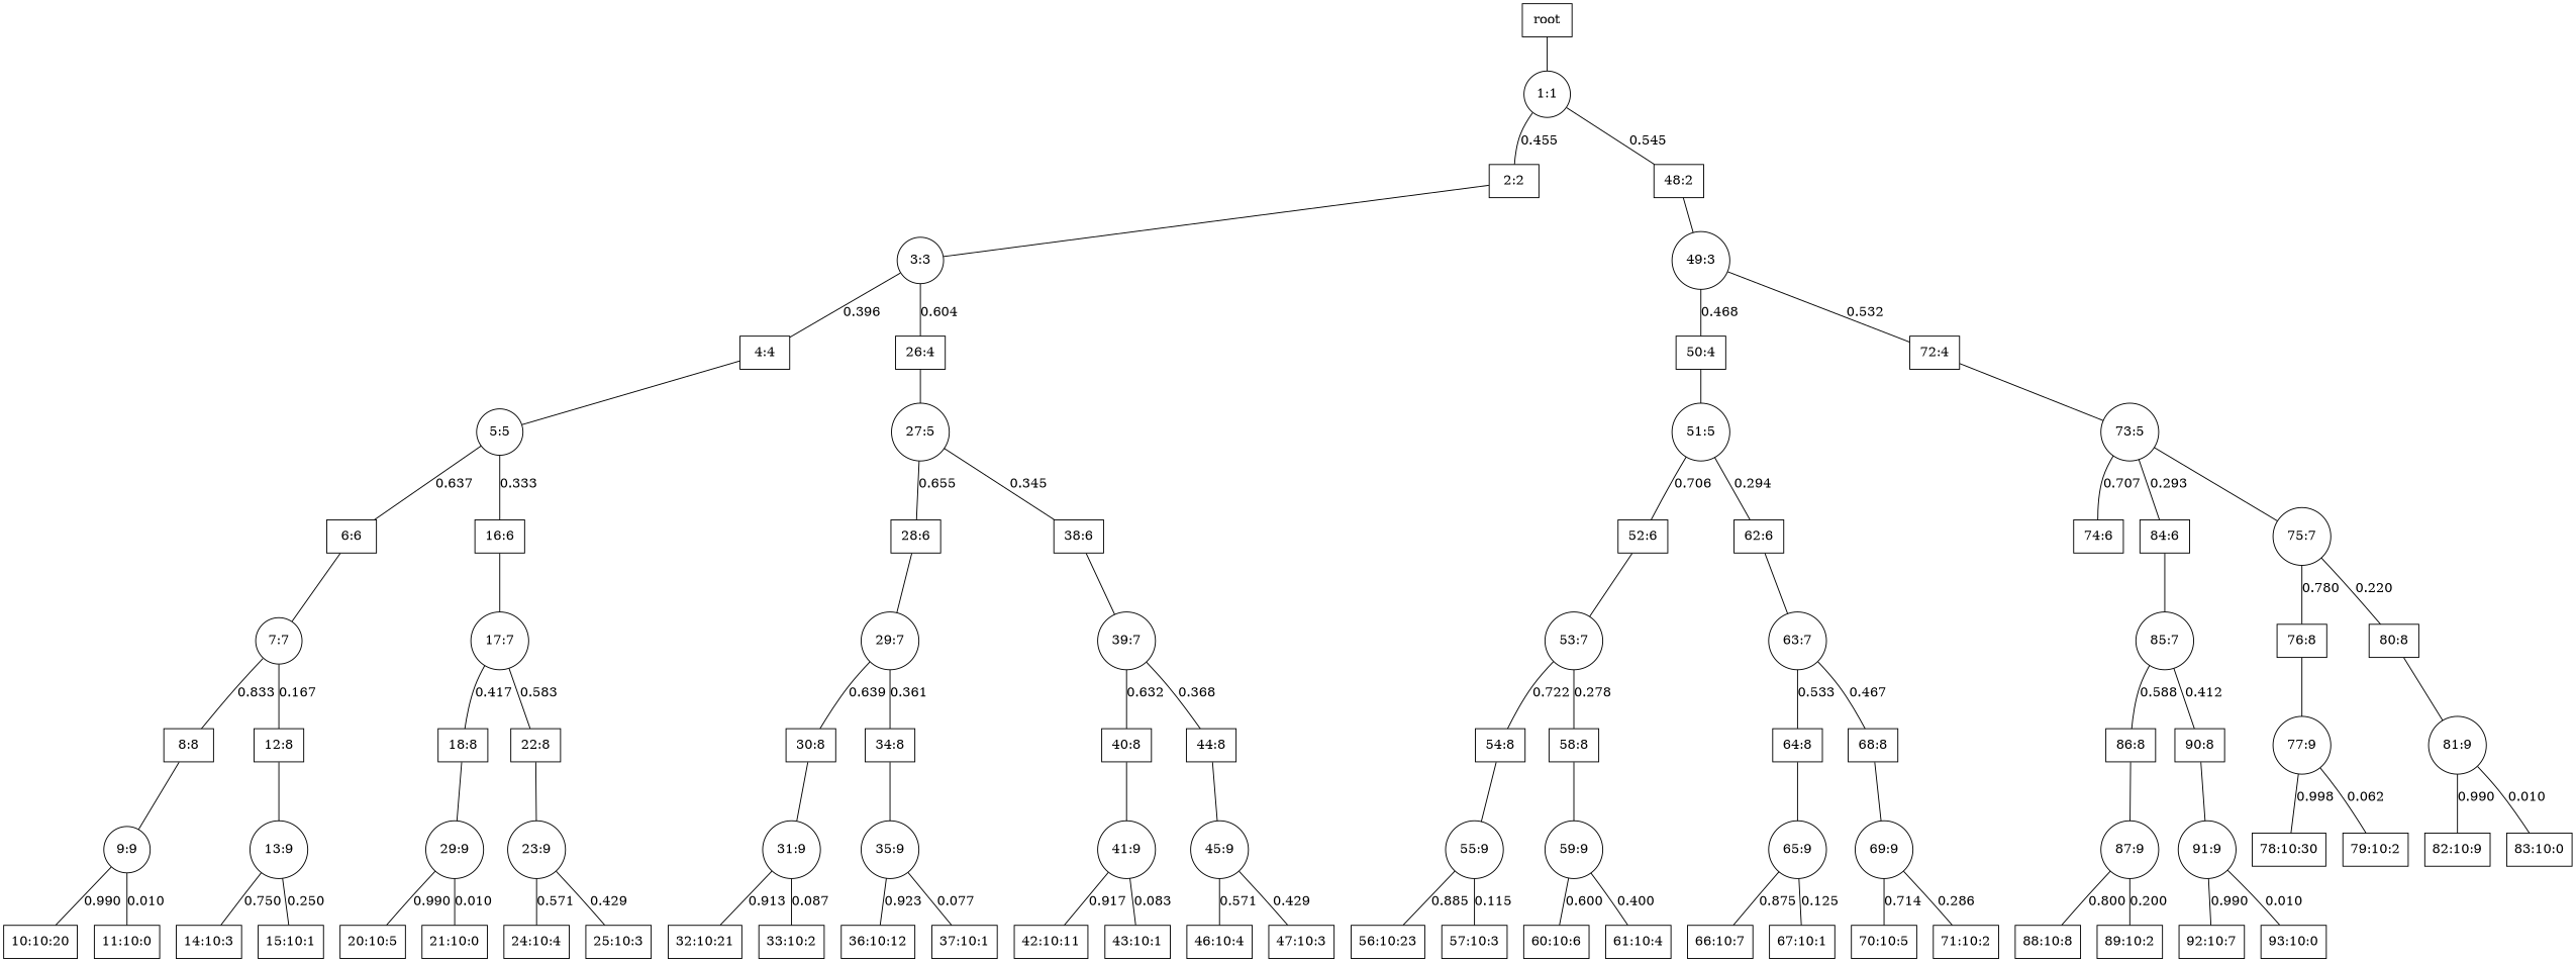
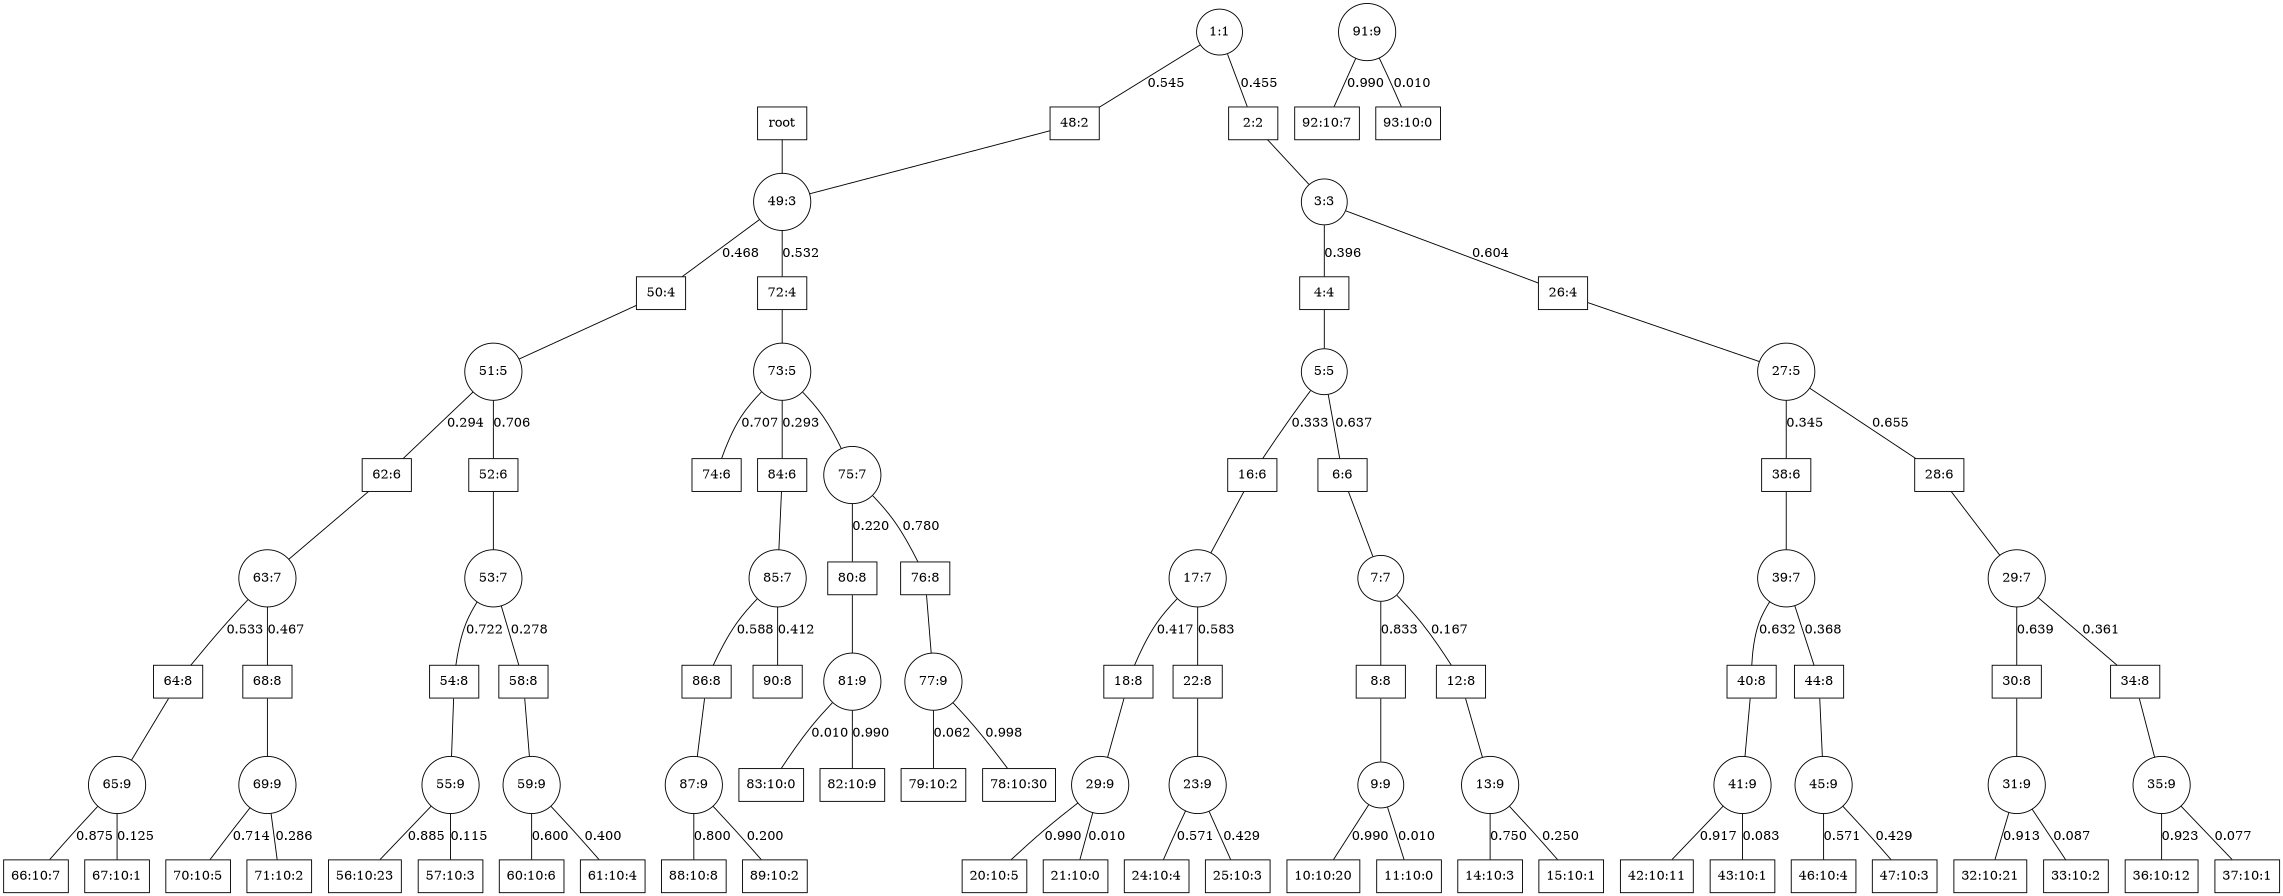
  graph {
    fontname="DejaVu Serif"
    splines=true
    node [fontname="DejaVu Serif" shape=box]
    edge [fontname="DejaVu Serif" labelangle=110]
    n1 [label=root]
    n2 [label="1:1" shape=circle]
    n3 [label="2:2"]
    n4 [label="48:2"]
    n5 [label="3:3" shape=circle]
    n6 [label="49:3" shape=circle]
    n7 [label="4:4"]
    n8 [label="26:4"]
    n9 [label="5:5" shape=circle]
    n10 [label="27:5" shape=circle]
    n11 [label="6:6"]
    n12 [label="16:6"]
    n13 [label="7:7" shape=circle]
    n14 [label="17:7" shape=circle]
    n15 [label="8:8"]
    n16 [label="12:8"]
    n17 [label="9:9" shape=circle]
    n18 [label="13:9" shape=circle]
    n19 [label="10:10:20"]
    n20 [label="11:10:0"]
    n21 [label="14:10:3"]
    n22 [label="15:10:1"]
    n23 [label="18:8"]
    n24 [label="22:8"]
    n25 [label="29:9" shape=circle]
    n26 [label="23:9" shape=circle]
    n27 [label="20:10:5"]
    n28 [label="21:10:0"]
    n29 [label="24:10:4"]
    n30 [label="25:10:3"]
    n31 [label="28:6"]
    n32 [label="38:6"]
    n33 [label="29:7" shape=circle]
    n34 [label="39:7" shape=circle]
    n35 [label="30:8"]
    n36 [label="34:8"]
    n37 [label="31:9" shape=circle]
    n38 [label="35:9" shape=circle]
    n39 [label="32:10:21"]
    n40 [label="33:10:2"]
    n41 [label="36:10:12"]
    n42 [label="37:10:1"]
    n43 [label="40:8"]
    n44 [label="44:8"]
    n45 [label="41:9" shape=circle]
    n46 [label="45:9" shape=circle]
    n47 [label="42:10:11"]
    n48 [label="43:10:1"]
    n49 [label="46:10:4"]
    n50 [label="47:10:3"]
    n51 [label="50:4"]
    n52 [label="72:4"]
    n53 [label="51:5" shape=circle]
    n54 [label="73:5" shape=circle]
    n55 [label="52:6"]
    n56 [label="62:6"]
    n57 [label="53:7" shape=circle]
    n58 [label="63:7" shape=circle]
    n59 [label="54:8"]
    n60 [label="58:8"]
    n61 [label="55:9" shape=circle]
    n62 [label="59:9" shape=circle]
    n63 [label="56:10:23"]
    n64 [label="57:10:3"]
    n65 [label="60:10:6"]
    n66 [label="61:10:4"]
    n67 [label="64:8"]
    n68 [label="68:8"]
    n69 [label="65:9" shape=circle]
    n70 [label="69:9" shape=circle]
    n71 [label="66:10:7"]
    n72 [label="67:10:1"]
    n73 [label="70:10:5"]
    n74 [label="71:10:2"]
    n75 [label="74:6"]
    n76 [label="84:6"]
    n77 [label="75:7" shape=circle]
    n78 [label="85:7" shape=circle]
    n79 [label="76:8"]
    n80 [label="80:8"]
    n81 [label="77:9" shape=circle]
    n82 [label="81:9" shape=circle]
    n83 [label="78:10:30"]
    n84 [label="79:10:2"]
    n85 [label="82:10:9"]
    n86 [label="83:10:0"]
    n87 [label="86:8"]
    n88 [label="90:8"]
    n89 [label="87:9" shape=circle]
    n90 [label="91:9" shape=circle]
    n91 [label="88:10:8"]
    n92 [label="89:10:2"]
    n93 [label="92:10:7"]
    n94 [label="93:10:0"]
-   n1 -- n2 [labelangle=""]
+   n1 -- n6 [labelangle=""]
    n2 -- n3 [label=0.455]
    n2 -- n4 [label=0.545]
    n3 -- n5 [labelangle=""]
    n4 -- n6 [labelangle=""]
    n5 -- n7 [label=0.396]
    n5 -- n8 [label=0.604]
    n6 -- n51 [label=0.468]
    n6 -- n52 [label=0.532]
    n7 -- n9 [labelangle=""]
    n8 -- n10 [labelangle=""]
    n9 -- n11 [label=0.637]
    n9 -- n12 [label=0.333]
    n10 -- n31 [label=0.655]
    n10 -- n32 [label=0.345]
    n11 -- n13 [labelangle=""]
    n12 -- n14 [labelangle=""]
    n13 -- n15 [label=0.833]
    n13 -- n16 [label=0.167]
    n14 -- n23 [label=0.417]
    n14 -- n24 [label=0.583]
    n15 -- n17 [labelangle=""]
    n16 -- n18 [labelangle=""]
    n17 -- n19 [label=0.990]
    n17 -- n20 [label=0.010]
    n18 -- n21 [label=0.750]
    n18 -- n22 [label=0.250]
    n23 -- n25 [labelangle=""]
    n24 -- n26 [labelangle=""]
    n25 -- n27 [label=0.990]
    n25 -- n28 [label=0.010]
    n26 -- n29 [label=0.571]
    n26 -- n30 [label=0.429]
    n31 -- n33 [labelangle=""]
    n32 -- n34 [labelangle=""]
    n33 -- n35 [label=0.639]
    n33 -- n36 [label=0.361]
    n34 -- n43 [label=0.632]
    n34 -- n44 [label=0.368]
    n35 -- n37 [labelangle=""]
    n36 -- n38 [labelangle=""]
    n37 -- n39 [label=0.913]
    n37 -- n40 [label=0.087]
    n38 -- n41 [label=0.923]
    n38 -- n42 [label=0.077]
    n43 -- n45 [labelangle=""]
    n44 -- n46 [labelangle=""]
    n45 -- n47 [label=0.917]
    n45 -- n48 [label=0.083]
    n46 -- n49 [label=0.571]
    n46 -- n50 [label=0.429]
    n51 -- n53 [labelangle=""]
    n52 -- n54 [labelangle=""]
    n53 -- n55 [label=0.706]
    n53 -- n56 [label=0.294]
    n54 -- n75 [label=0.707]
    n54 -- n76 [label=0.293]
    n54 -- n77 [labelangle=""]
    n55 -- n57 [labelangle=""]
    n56 -- n58 [labelangle=""]
    n57 -- n59 [label=0.722]
    n57 -- n60 [label=0.278]
    n58 -- n67 [label=0.533]
    n58 -- n68 [label=0.467]
    n59 -- n61 [labelangle=""]
    n60 -- n62 [labelangle=""]
    n61 -- n63 [label=0.885]
    n61 -- n64 [label=0.115]
    n62 -- n65 [label=0.600]
    n62 -- n66 [label=0.400]
    n67 -- n69 [labelangle=""]
    n68 -- n70 [labelangle=""]
    n69 -- n71 [label=0.875]
    n69 -- n72 [label=0.125]
    n70 -- n73 [label=0.714]
    n70 -- n74 [label=0.286]
    n76 -- n78 [labelangle=""]
    n77 -- n79 [label=0.780]
    n77 -- n80 [label=0.220]
    n78 -- n87 [label=0.588]
    n78 -- n88 [label=0.412]
    n79 -- n81 [labelangle=""]
    n80 -- n82 [labelangle=""]
    n81 -- n83 [label=0.998]
    n81 -- n84 [label=0.062]
    n82 -- n85 [label=0.990]
    n82 -- n86 [label=0.010]
    n87 -- n89 [labelangle=""]
-   n88 -- n90 [labelangle=""]
    n89 -- n91 [label=0.800]
    n89 -- n92 [label=0.200]
    n90 -- n93 [label=0.990]
    n90 -- n94 [label=0.010]
  }
